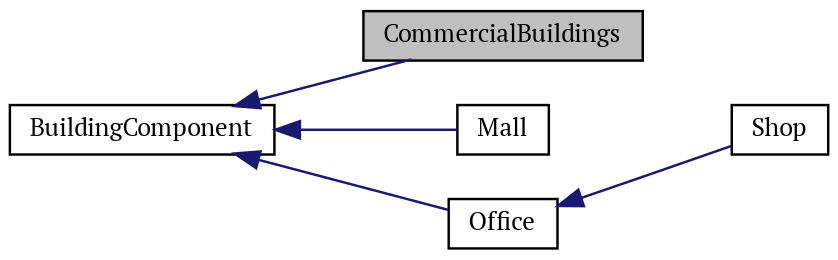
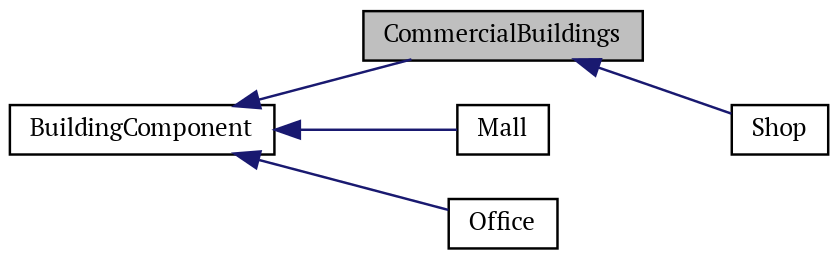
  digraph {
    fontname="PT Serif"
    rankdir=LR
    node [color=black fillcolor=white fontname="PT Serif" fontsize=10 shape=record style=filled]
    edge [color=midnightblue dir=back fontname="PT Serif" fontsize=10 labelfontname=Helvetica labelfontsize=10 style=solid]
    n1 [fillcolor=grey75 fontcolor=black height=0.2 label=CommercialBuildings width=0.4]
    n2 [height=0.2 label=Shop width=0.4]
    n3 [height=0.2 label=Mall width=0.4]
    n4 [height=0.2 label=Office width=0.4]
    n5 [height=0.2 label=BuildingComponent width=0.4]
-   n4 -> n2
+   n1 -> n2
    n5 -> n1
    n5 -> n3
    n5 -> n4
  }
